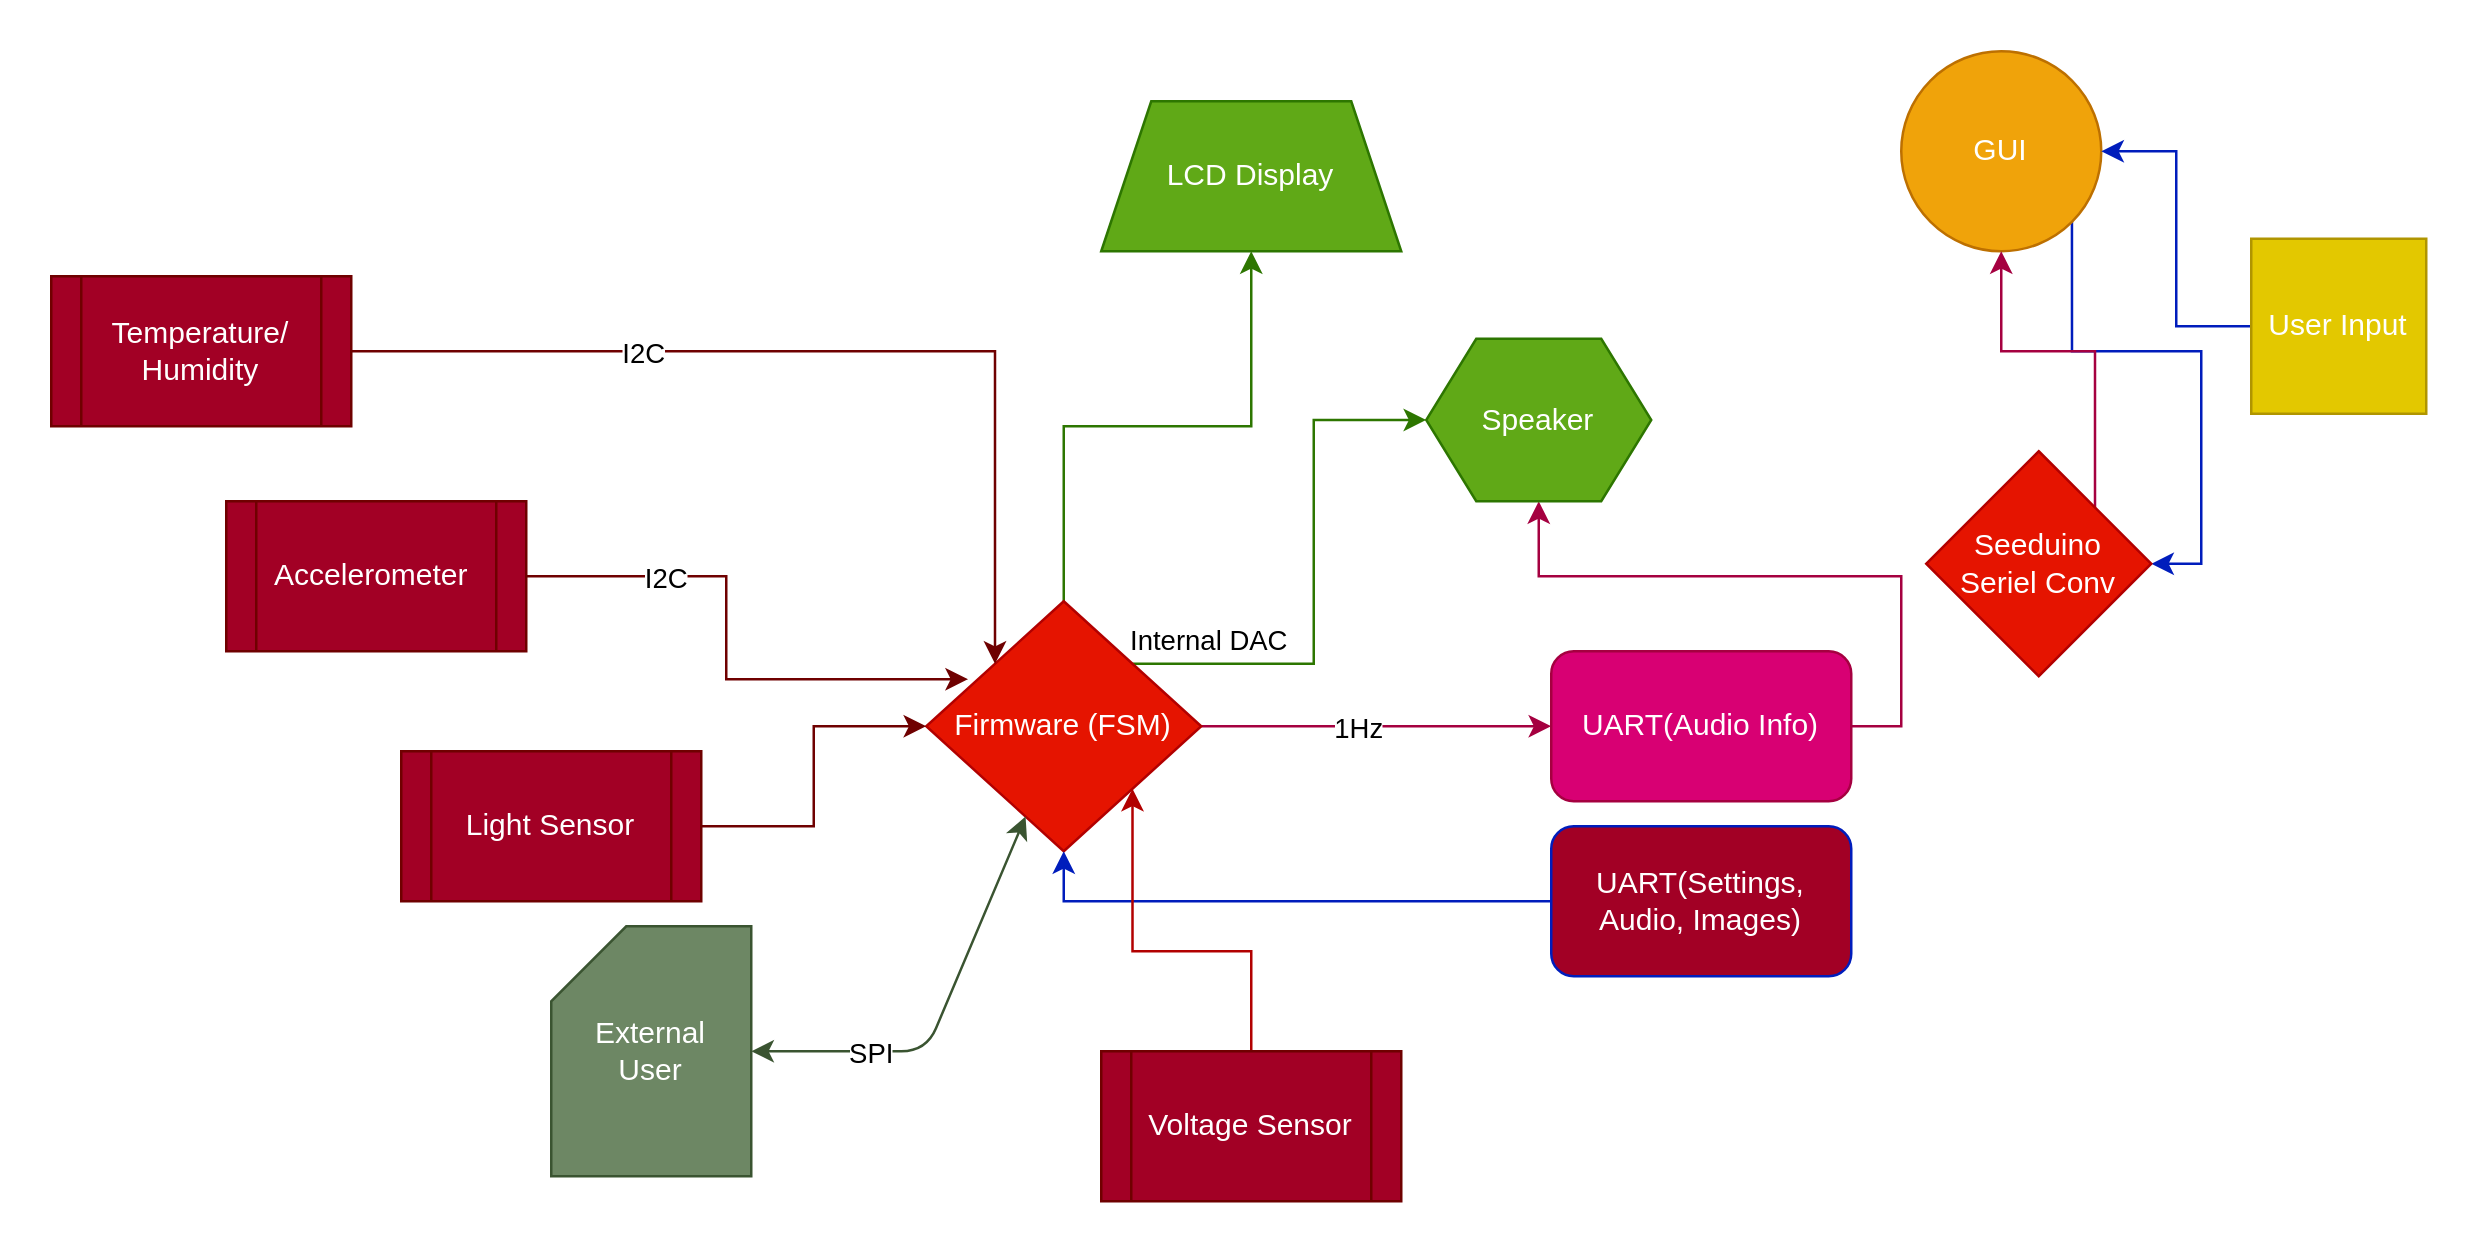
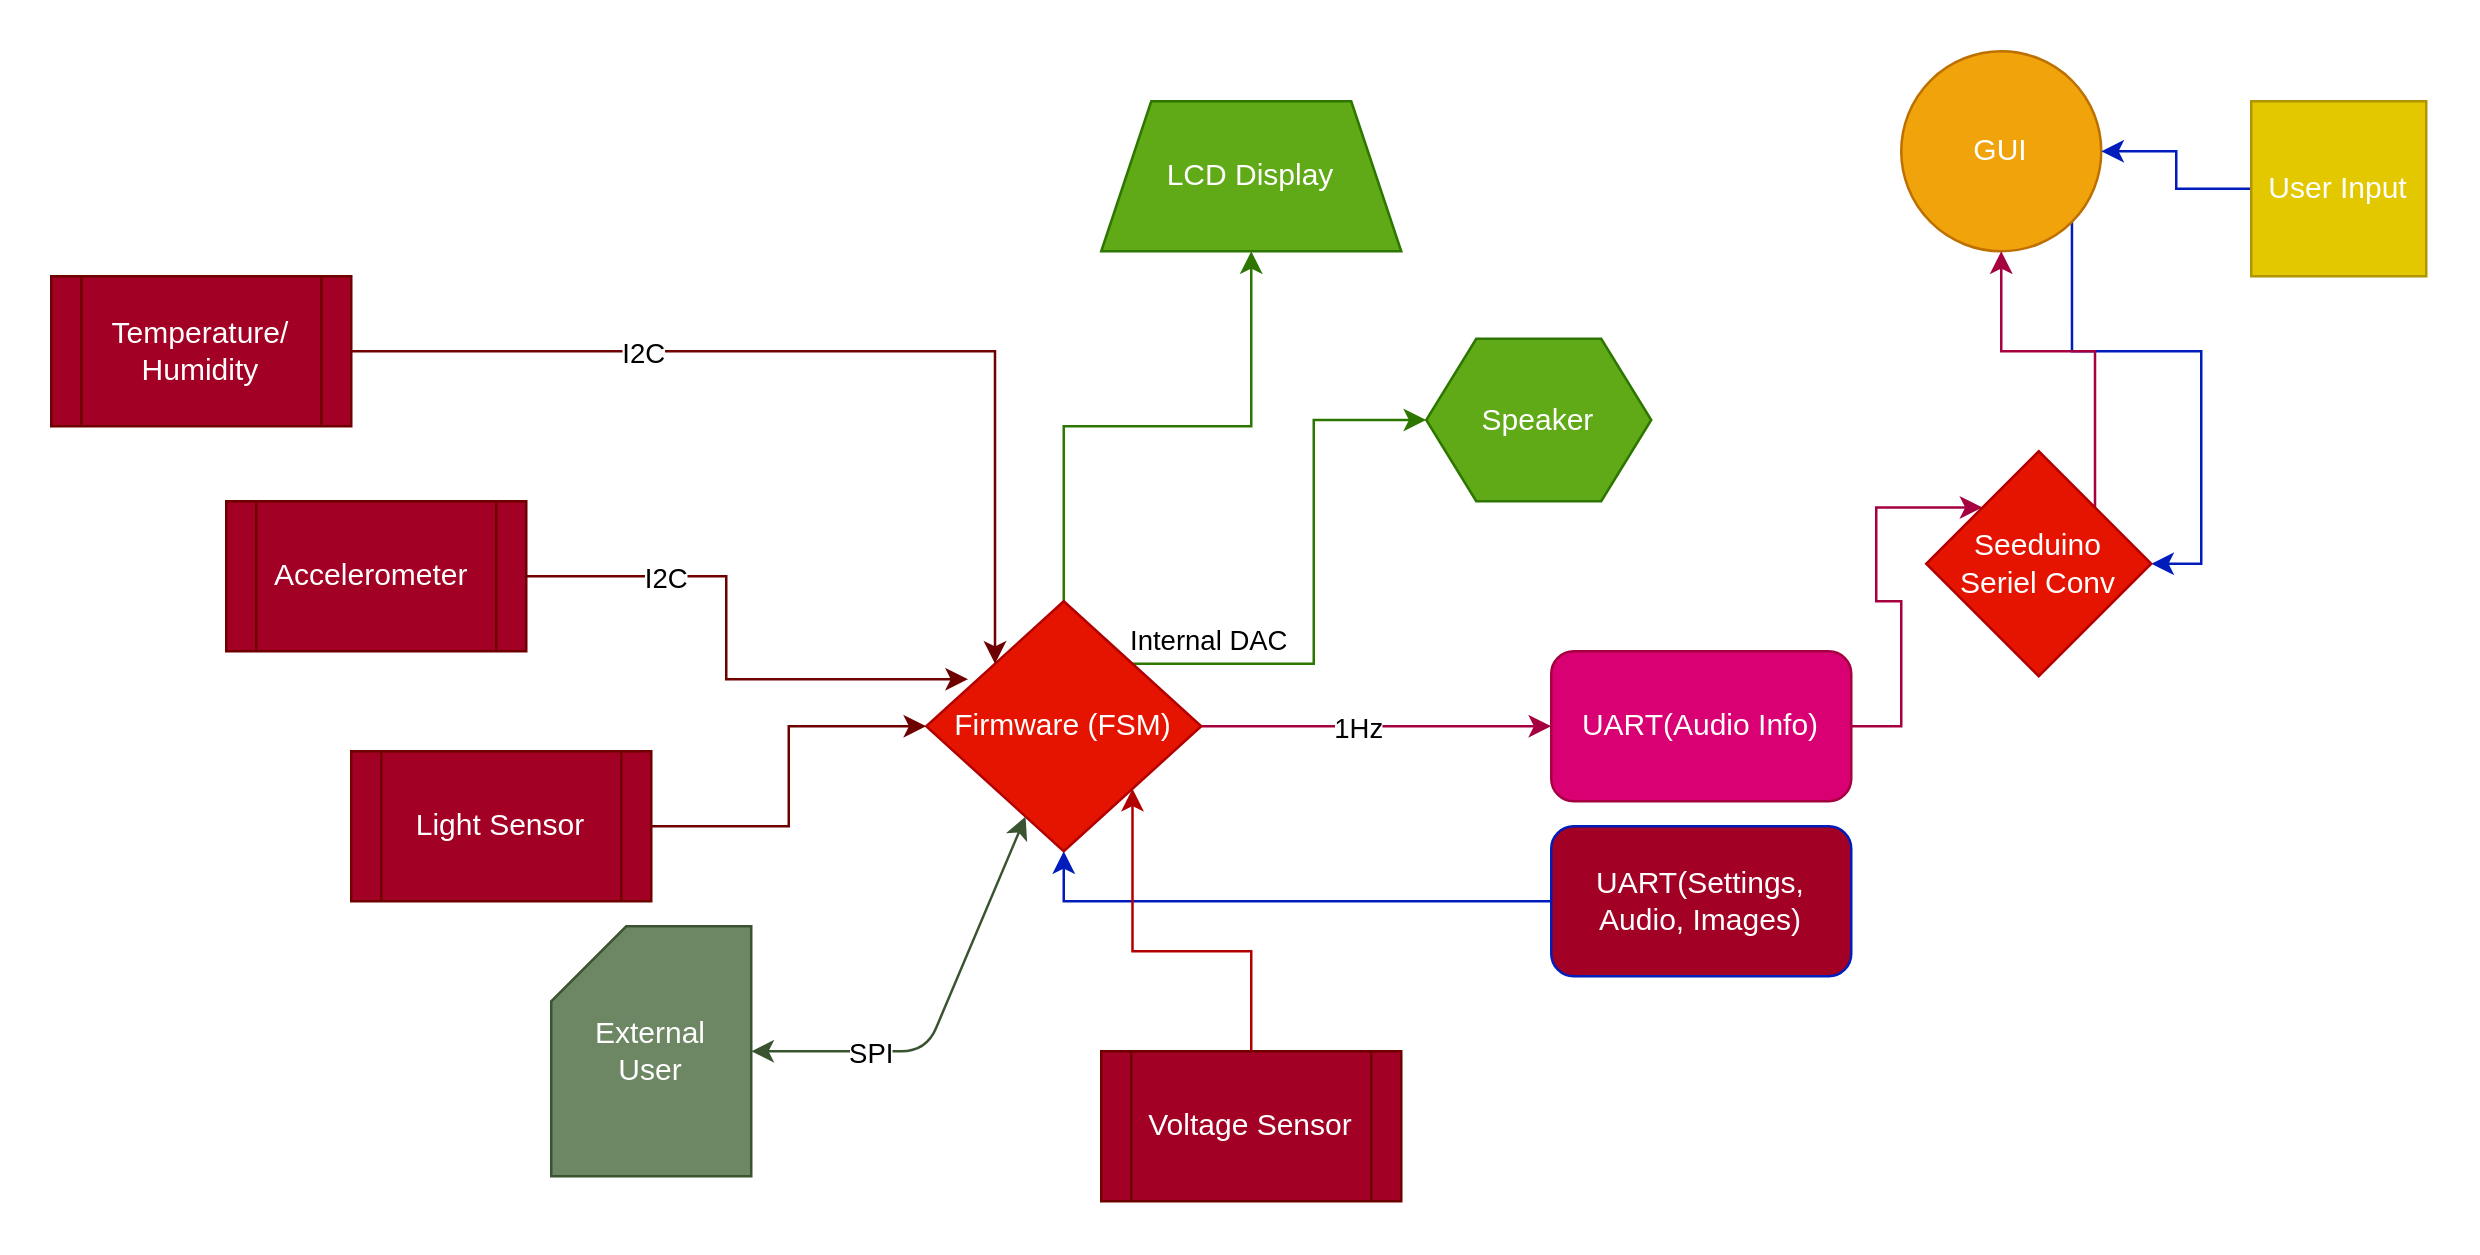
  <mxCell id="0" />
  <mxCell id="1" parent="0" />
  <mxCell id="2" style="edgeStyle=orthogonalEdgeStyle;rounded=0;orthogonalLoop=1;jettySize=auto;html=1;exitX=1;exitY=1;exitDx=0;exitDy=0;entryX=1;entryY=0.5;entryDx=0;entryDy=0;fillColor=#0050ef;strokeColor=#001DBC;" edge="1" parent="1" source="3" target="29"><mxGeometry relative="1" as="geometry" /></mxCell>
  <mxCell id="3" value="GUI" style="ellipse;whiteSpace=wrap;html=1;aspect=fixed;fillColor=#f0a30a;strokeColor=#BD7000;fontColor=#ffffff;" vertex="1" parent="1"><mxGeometry x="760" y="20" width="80" height="80" as="geometry" /></mxCell>
  <mxCell id="4" style="edgeStyle=orthogonalEdgeStyle;rounded=0;orthogonalLoop=1;jettySize=auto;html=1;exitX=0;exitY=0.5;exitDx=0;exitDy=0;entryX=1;entryY=0.5;entryDx=0;entryDy=0;fillColor=#0050ef;strokeColor=#001DBC;" edge="1" parent="1" source="5" target="3"><mxGeometry relative="1" as="geometry" /></mxCell>
- <mxCell id="5" value="User Input" style="whiteSpace=wrap;html=1;aspect=fixed;fillColor=#e3c800;strokeColor=#B09500;fontColor=#ffffff;" vertex="1" parent="1"><mxGeometry x="900" y="95" width="70" height="70" as="geometry" /></mxCell>
+ <mxCell id="5" value="User Input" style="whiteSpace=wrap;html=1;aspect=fixed;fillColor=#e3c800;strokeColor=#B09500;fontColor=#ffffff;" vertex="1" parent="1"><mxGeometry x="900" y="40" width="70" height="70" as="geometry" /></mxCell>
  <mxCell id="6" style="edgeStyle=orthogonalEdgeStyle;rounded=0;orthogonalLoop=1;jettySize=auto;html=1;exitX=1;exitY=0.5;exitDx=0;exitDy=0;entryX=0;entryY=0.5;entryDx=0;entryDy=0;fillColor=#d80073;strokeColor=#A50040;" edge="1" parent="1" source="11" target="13"><mxGeometry relative="1" as="geometry" /></mxCell>
  <mxCell id="7" value="1Hz" style="edgeLabel;html=1;align=center;verticalAlign=middle;resizable=0;points=[];" vertex="1" connectable="0" parent="6"><mxGeometry x="-0.114" relative="1" as="geometry"><mxPoint as="offset" /></mxGeometry></mxCell>
  <mxCell id="8" style="edgeStyle=orthogonalEdgeStyle;rounded=0;orthogonalLoop=1;jettySize=auto;html=1;exitX=1;exitY=0;exitDx=0;exitDy=0;entryX=0;entryY=0.5;entryDx=0;entryDy=0;fillColor=#60a917;strokeColor=#2D7600;" edge="1" parent="1" source="11" target="27"><mxGeometry relative="1" as="geometry" /></mxCell>
  <mxCell id="9" value="Internal DAC" style="edgeLabel;html=1;align=center;verticalAlign=middle;resizable=0;points=[];" vertex="1" connectable="0" parent="8"><mxGeometry x="-0.48" relative="1" as="geometry"><mxPoint x="-25.83" y="-10" as="offset" /></mxGeometry></mxCell>
  <mxCell id="10" style="edgeStyle=orthogonalEdgeStyle;rounded=0;orthogonalLoop=1;jettySize=auto;html=1;exitX=0.5;exitY=0;exitDx=0;exitDy=0;entryX=0.5;entryY=1;entryDx=0;entryDy=0;fillColor=#60a917;strokeColor=#2D7600;" edge="1" parent="1" source="11" target="24"><mxGeometry relative="1" as="geometry" /></mxCell>
  <mxCell id="11" value="Firmware (FSM)" style="rhombus;whiteSpace=wrap;html=1;fillColor=#e51400;strokeColor=#B20000;fontColor=#ffffff;" vertex="1" parent="1"><mxGeometry x="370" y="240" width="110" height="100" as="geometry" /></mxCell>
- <mxCell id="12" style="edgeStyle=orthogonalEdgeStyle;rounded=0;orthogonalLoop=1;jettySize=auto;html=1;exitX=1;exitY=0.5;exitDx=0;exitDy=0;fillColor=#d80073;strokeColor=#A50040;" edge="1" parent="1" source="13" target="27"><mxGeometry relative="1" as="geometry" /></mxCell>
+ <mxCell id="12" style="edgeStyle=orthogonalEdgeStyle;rounded=0;orthogonalLoop=1;jettySize=auto;html=1;exitX=1;exitY=0.5;exitDx=0;exitDy=0;entryX=0;entryY=0;entryDx=0;entryDy=0;fillColor=#d80073;strokeColor=#A50040;" edge="1" parent="1" source="13" target="29"><mxGeometry relative="1" as="geometry" /></mxCell>
  <mxCell id="13" value="UART(Audio Info)" style="rounded=1;whiteSpace=wrap;html=1;fillColor=#d80073;strokeColor=#A50040;fontColor=#ffffff;" vertex="1" parent="1"><mxGeometry x="620" y="260" width="120" height="60" as="geometry" /></mxCell>
  <mxCell id="14" style="edgeStyle=orthogonalEdgeStyle;rounded=0;orthogonalLoop=1;jettySize=auto;html=1;exitX=0;exitY=0.5;exitDx=0;exitDy=0;entryX=0.5;entryY=1;entryDx=0;entryDy=0;fillColor=#0050ef;strokeColor=#001DBC;" edge="1" parent="1" source="15" target="11"><mxGeometry relative="1" as="geometry" /></mxCell>
  <mxCell id="15" value="UART(Settings, Audio, Images)" style="rounded=1;whiteSpace=wrap;html=1;fillColor=#a20025;strokeColor=#001DBC;fontColor=#ffffff;" vertex="1" parent="1"><mxGeometry x="620" y="330" width="120" height="60" as="geometry" /></mxCell>
  <mxCell id="16" style="edgeStyle=orthogonalEdgeStyle;rounded=0;orthogonalLoop=1;jettySize=auto;html=1;exitX=1;exitY=0.5;exitDx=0;exitDy=0;entryX=0;entryY=0;entryDx=0;entryDy=0;fillColor=#a20025;strokeColor=#6F0000;" edge="1" parent="1" source="18" target="11"><mxGeometry relative="1" as="geometry" /></mxCell>
  <mxCell id="17" value="I2C" style="edgeLabel;html=1;align=center;verticalAlign=middle;resizable=0;points=[];" vertex="1" connectable="0" parent="16"><mxGeometry x="-0.393" y="-3" relative="1" as="geometry"><mxPoint y="-3" as="offset" /></mxGeometry></mxCell>
  <mxCell id="18" value="Temperature/&lt;br&gt;Humidity" style="shape=process;whiteSpace=wrap;html=1;backgroundOutline=1;fillColor=#a20025;strokeColor=#6F0000;fontColor=#ffffff;" vertex="1" parent="1"><mxGeometry x="20" y="110" width="120" height="60" as="geometry" /></mxCell>
  <mxCell id="19" style="edgeStyle=orthogonalEdgeStyle;rounded=0;orthogonalLoop=1;jettySize=auto;html=1;exitX=1;exitY=0.5;exitDx=0;exitDy=0;fillColor=#a20025;strokeColor=#6F0000;entryX=0.152;entryY=0.312;entryDx=0;entryDy=0;entryPerimeter=0;" edge="1" parent="1" source="21" target="11"><mxGeometry relative="1" as="geometry"><mxPoint x="320" y="265" as="targetPoint" /></mxGeometry></mxCell>
  <mxCell id="20" value="I2C" style="edgeLabel;html=1;align=center;verticalAlign=middle;resizable=0;points=[];" vertex="1" connectable="0" parent="19"><mxGeometry x="-0.497" relative="1" as="geometry"><mxPoint as="offset" /></mxGeometry></mxCell>
  <mxCell id="21" value="Accelerometer&amp;nbsp;" style="shape=process;whiteSpace=wrap;html=1;backgroundOutline=1;fillColor=#a20025;strokeColor=#6F0000;fontColor=#ffffff;" vertex="1" parent="1"><mxGeometry x="90" y="200" width="120" height="60" as="geometry" /></mxCell>
  <mxCell id="22" style="edgeStyle=orthogonalEdgeStyle;rounded=0;orthogonalLoop=1;jettySize=auto;html=1;exitX=1;exitY=0.5;exitDx=0;exitDy=0;entryX=0;entryY=0.5;entryDx=0;entryDy=0;fillColor=#a20025;strokeColor=#6F0000;" edge="1" parent="1" source="23" target="11"><mxGeometry relative="1" as="geometry" /></mxCell>
- <mxCell id="23" value="Light Sensor" style="shape=process;whiteSpace=wrap;html=1;backgroundOutline=1;fillColor=#a20025;strokeColor=#6F0000;fontColor=#ffffff;" vertex="1" parent="1"><mxGeometry x="160" y="300" width="120" height="60" as="geometry" /></mxCell>
+ <mxCell id="23" value="Light Sensor" style="shape=process;whiteSpace=wrap;html=1;backgroundOutline=1;fillColor=#a20025;strokeColor=#6F0000;fontColor=#ffffff;" vertex="1" parent="1"><mxGeometry x="140" y="300" width="120" height="60" as="geometry" /></mxCell>
  <mxCell id="24" value="LCD Display" style="shape=trapezoid;perimeter=trapezoidPerimeter;whiteSpace=wrap;html=1;fixedSize=1;fillColor=#60a917;strokeColor=#2D7600;fontColor=#ffffff;" vertex="1" parent="1"><mxGeometry x="440" y="40" width="120" height="60" as="geometry" /></mxCell>
  <mxCell id="25" value="" style="endArrow=classic;startArrow=classic;html=1;fillColor=#6d8764;strokeColor=#3A5431;exitX=1;exitY=0.5;exitDx=0;exitDy=0;exitPerimeter=0;" edge="1" parent="1" source="30" target="11"><mxGeometry width="50" height="50" relative="1" as="geometry"><mxPoint x="320" y="430" as="sourcePoint" /><mxPoint x="310" y="390" as="targetPoint" /><Array as="points"><mxPoint x="300" y="420" /><mxPoint x="370" y="420" /></Array></mxGeometry></mxCell>
  <mxCell id="26" value="SPI" style="edgeLabel;html=1;align=center;verticalAlign=middle;resizable=0;points=[];" vertex="1" connectable="0" parent="25"><mxGeometry x="-0.459" relative="1" as="geometry"><mxPoint as="offset" /></mxGeometry></mxCell>
  <mxCell id="27" value="Speaker" style="shape=hexagon;perimeter=hexagonPerimeter2;whiteSpace=wrap;html=1;fixedSize=1;fillColor=#60a917;strokeColor=#2D7600;fontColor=#ffffff;" vertex="1" parent="1"><mxGeometry x="570" y="135" width="90" height="65" as="geometry" /></mxCell>
  <mxCell id="28" style="edgeStyle=orthogonalEdgeStyle;rounded=0;orthogonalLoop=1;jettySize=auto;html=1;exitX=1;exitY=0;exitDx=0;exitDy=0;entryX=0.5;entryY=1;entryDx=0;entryDy=0;fillColor=#d80073;strokeColor=#A50040;" edge="1" parent="1" source="29" target="3"><mxGeometry relative="1" as="geometry"><mxPoint x="807.5" y="295" as="sourcePoint" /></mxGeometry></mxCell>
  <mxCell id="29" value="Seeduino&lt;br&gt;Seriel Conv" style="rhombus;whiteSpace=wrap;html=1;fillColor=#e51400;strokeColor=#B20000;fontColor=#ffffff;" vertex="1" parent="1"><mxGeometry x="770" y="180" width="90" height="90" as="geometry" /></mxCell>
  <mxCell id="30" value="External&lt;br&gt;User" style="shape=card;whiteSpace=wrap;html=1;fillColor=#6d8764;strokeColor=#3A5431;fontColor=#ffffff;" vertex="1" parent="1"><mxGeometry x="220" y="370" width="80" height="100" as="geometry" /></mxCell>
  <mxCell id="31" style="edgeStyle=orthogonalEdgeStyle;rounded=0;orthogonalLoop=1;jettySize=auto;html=1;exitX=0.5;exitY=0;exitDx=0;exitDy=0;entryX=1;entryY=1;entryDx=0;entryDy=0;fillColor=#e51400;strokeColor=#B20000;" edge="1" parent="1" source="32" target="11"><mxGeometry relative="1" as="geometry" /></mxCell>
  <mxCell id="32" value="Voltage Sensor" style="shape=process;whiteSpace=wrap;html=1;backgroundOutline=1;fillColor=#a20025;strokeColor=#6F0000;fontColor=#ffffff;" vertex="1" parent="1"><mxGeometry x="440" y="420" width="120" height="60" as="geometry" /></mxCell>
